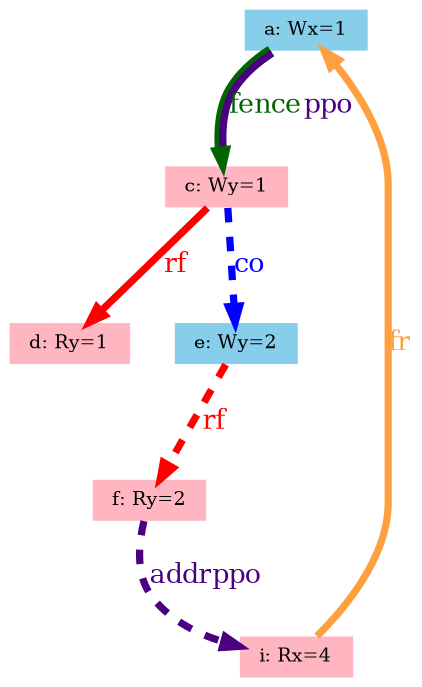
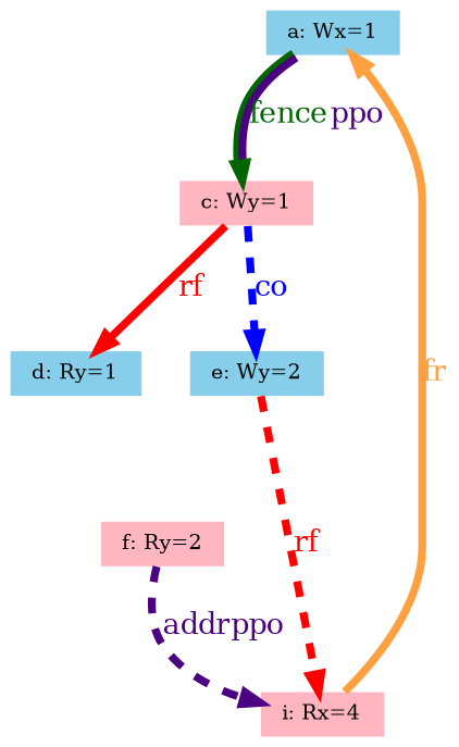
  digraph {
    splines=spline
    node [color=darkgreen fillcolor=lightpink fixedsize=false fontsize=8 shape=none style=filled]
    edge [arrowsize=0.666700 color=red fontsize=11 penwidth=3.000000 style=dashed]
    n1 [color=red fillcolor=skyblue height=0.111111 label="a: Wx=1" width=0.555556]
    n2 [height=0.111111 label="c: Wy=1" width=0.555556]
-   n3 [height=0.111111 label="d: Ry=1" width=0.555556]
+   n3 [fillcolor=skyblue height=0.111111 label="d: Ry=1" width=0.555556]
    n4 [fillcolor=skyblue height=0.111111 label="e: Wy=2" width=0.555556]
    n5 [color=gray40 height=0.111111 label="f: Ry=2" width=0.555556]
    n6 [color=gray40 height=0.111111 label="i: Rx=4" width=0.555556]
    n1 -> n2 [color="darkgreen:indigo" label=<<font color="darkgreen">fence</font><font color="indigo">ppo</font>> style=bold]
    n2 -> n3 [label=<<font color="red">rf</font>> style=bold]
    n2 -> n4 [color=blue label=<<font color="blue">co</font>>]
-   n4 -> n5 [label=<<font color="red">rf</font>>]
+   n4 -> n6 [label=<<font color="red">rf</font>>]
    n5 -> n6 [color=indigo label=<<font color="indigo">addr</font><font color="indigo">ppo</font>>]
    n6 -> n1 [color="#ffa040" label=<<font color="#ffa040">fr</font>> style=solid]
  }
